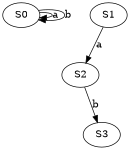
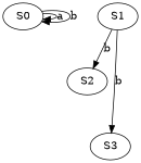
  digraph {
    n1 [label=S0]
    n2 [label=S1]
    n3 [label=S2]
    n4 [label=S3]
    n1 -> n1 [label=a]
    n1 -> n1 [label=b]
-   n2 -> n3 [label=a]
-   n3 -> n4 [label=b]
+   n2 -> n3 [label=b]
+   n2 -> n4 [label=b]
  }
